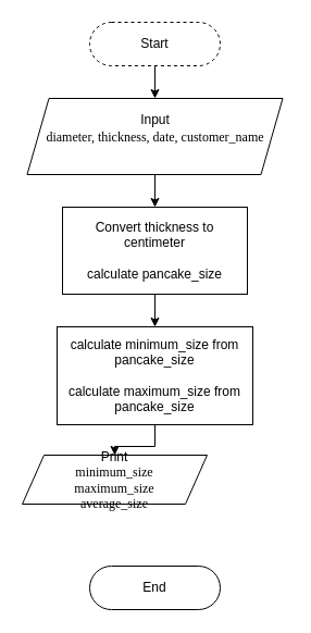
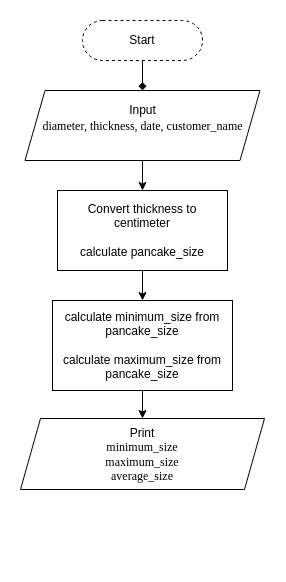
  <mxCell id="0" />
  <mxCell id="1" parent="0" />
- <mxCell id="2" value="" style="edgeStyle=orthogonalEdgeStyle;rounded=0;orthogonalLoop=1;jettySize=auto;html=1;fontSize=12;" edge="1" parent="1" source="3" target="5"><mxGeometry relative="1" as="geometry" /></mxCell>
+ <mxCell id="2" value="" style="edgeStyle=orthogonalEdgeStyle;rounded=0;orthogonalLoop=1;jettySize=auto;html=1;fontSize=12;endArrow=diamond;" edge="1" parent="1" source="3" target="5"><mxGeometry relative="1" as="geometry" /></mxCell>
  <mxCell id="3" value="Start" style="rounded=1;whiteSpace=wrap;html=1;fontSize=12;glass=0;strokeWidth=1;shadow=0;arcSize=50;dashed=1;" parent="1" vertex="1"><mxGeometry x="82" y="20" width="120" height="40" as="geometry" /></mxCell>
  <mxCell id="4" value="" style="edgeStyle=orthogonalEdgeStyle;rounded=0;orthogonalLoop=1;jettySize=auto;html=1;fontSize=12;" edge="1" parent="1" source="5" target="8"><mxGeometry relative="1" as="geometry" /></mxCell>
  <mxCell id="5" value="&lt;font style=&quot;font-size: 12px&quot;&gt;Input&lt;br&gt;&lt;span id=&quot;docs-internal-guid-db92483f-7fff-cc46-9b35-0931695eb6aa&quot;&gt;&lt;p dir=&quot;ltr&quot; style=&quot;line-height: 1.38 ; text-align: justify ; margin-top: 0pt ; margin-bottom: 10pt&quot;&gt;&lt;span style=&quot;font-family: &amp;#34;times new roman&amp;#34; ; background-color: transparent ; vertical-align: baseline&quot;&gt;diameter,&amp;nbsp;&lt;/span&gt;&lt;span style=&quot;background-color: transparent ; font-family: &amp;#34;times new roman&amp;#34;&quot;&gt;thickness,&amp;nbsp;&lt;/span&gt;&lt;span style=&quot;background-color: transparent ; font-family: &amp;#34;times new roman&amp;#34;&quot;&gt;date,&amp;nbsp;&lt;/span&gt;&lt;span style=&quot;background-color: transparent ; font-family: &amp;#34;times new roman&amp;#34;&quot;&gt;customer_name&lt;/span&gt;&lt;/p&gt;&lt;/span&gt;&lt;/font&gt;" style="shape=parallelogram;perimeter=parallelogramPerimeter;whiteSpace=wrap;html=1;fixedSize=1;" vertex="1" parent="1"><mxGeometry x="24.5" y="90" width="235" height="70" as="geometry" /></mxCell>
- <mxCell id="6" value="End" style="rounded=1;whiteSpace=wrap;html=1;fontSize=12;glass=0;strokeWidth=1;shadow=0;arcSize=50;" vertex="1" parent="1"><mxGeometry x="82" y="520" width="120" height="40" as="geometry" /></mxCell>
  <mxCell id="7" value="" style="edgeStyle=orthogonalEdgeStyle;rounded=0;orthogonalLoop=1;jettySize=auto;html=1;fontSize=12;" edge="1" parent="1" source="8" target="10"><mxGeometry relative="1" as="geometry" /></mxCell>
  <mxCell id="8" value="Convert thickness to centimeter&lt;br&gt;&lt;br&gt;calculate pancake_size" style="rounded=0;whiteSpace=wrap;html=1;fontSize=12;" vertex="1" parent="1"><mxGeometry x="57" y="190" width="170" height="80" as="geometry" /></mxCell>
  <mxCell id="9" value="" style="edgeStyle=orthogonalEdgeStyle;rounded=0;orthogonalLoop=1;jettySize=auto;html=1;fontSize=12;" edge="1" parent="1" source="10" target="11"><mxGeometry relative="1" as="geometry" /></mxCell>
  <mxCell id="10" value="calculate minimum_size from pancake_size &lt;br&gt;&lt;br&gt;calculate maximum_size from pancake_size" style="rounded=0;whiteSpace=wrap;html=1;fontSize=12;" vertex="1" parent="1"><mxGeometry x="52" y="300" width="180" height="90" as="geometry" /></mxCell>
- <mxCell id="11" value="&lt;font style=&quot;font-size: 12px&quot;&gt;&lt;span style=&quot;text-align: justify&quot;&gt;Print&lt;br&gt;&lt;/span&gt;&lt;span style=&quot;font-family: &amp;#34;times new roman&amp;#34; ; text-align: justify&quot;&gt;minimum_size&lt;br&gt;maximum_size&lt;br&gt;average_size&lt;/span&gt;&lt;/font&gt;" style="shape=parallelogram;perimeter=parallelogramPerimeter;whiteSpace=wrap;html=1;fixedSize=1;" vertex="1" parent="1"><mxGeometry x="20" y="418" width="170" height="45" as="geometry" /></mxCell>
+ <mxCell id="11" value="&lt;font style=&quot;font-size: 12px&quot;&gt;&lt;span style=&quot;text-align: justify&quot;&gt;Print&lt;br&gt;&lt;/span&gt;&lt;span style=&quot;font-family: &amp;#34;times new roman&amp;#34; ; text-align: justify&quot;&gt;minimum_size&lt;br&gt;maximum_size&lt;br&gt;average_size&lt;/span&gt;&lt;/font&gt;" style="shape=parallelogram;perimeter=parallelogramPerimeter;whiteSpace=wrap;html=1;fixedSize=1;" vertex="1" parent="1"><mxGeometry x="20" y="418" width="244" height="71" as="geometry" /></mxCell>
